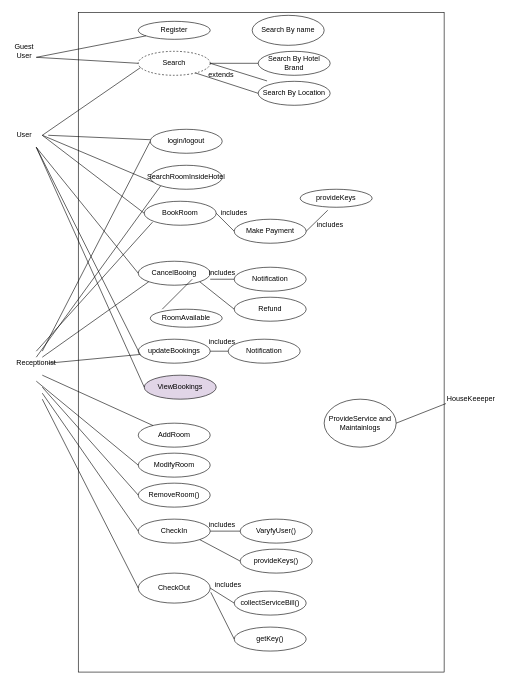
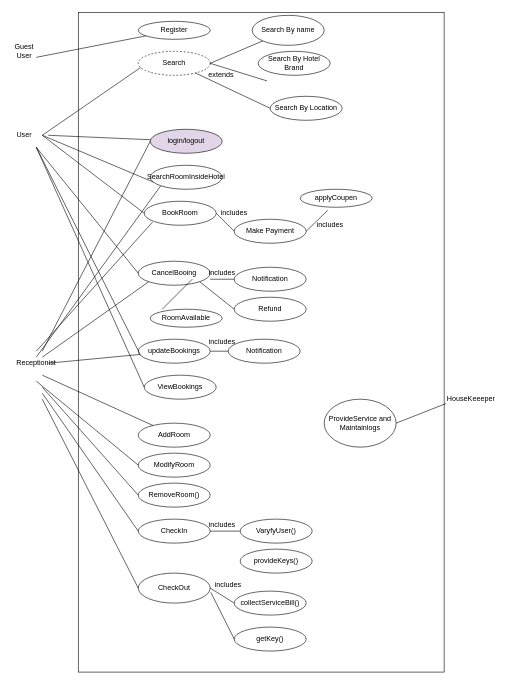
  <mxCell id="0" />
  <mxCell id="1" parent="0" />
  <mxCell id="2" value="" style="rounded=0;whiteSpace=wrap;html=1;" vertex="1" parent="1"><mxGeometry x="130" y="20" width="610" height="1100" as="geometry" /></mxCell>
  <mxCell id="3" value="Guest User" style="text;html=1;strokeColor=none;fillColor=none;align=center;verticalAlign=middle;whiteSpace=wrap;rounded=0;" vertex="1" parent="1"><mxGeometry x="20" y="75" width="40" height="20" as="geometry" /></mxCell>
  <mxCell id="4" value="Register" style="ellipse;whiteSpace=wrap;html=1;" vertex="1" parent="1"><mxGeometry x="230" y="35" width="120" height="30" as="geometry" /></mxCell>
  <mxCell id="5" value="Search" style="ellipse;whiteSpace=wrap;html=1;dashed=1;" vertex="1" parent="1"><mxGeometry x="230" y="85" width="120" height="40" as="geometry" /></mxCell>
  <mxCell id="6" value="Search By name" style="ellipse;whiteSpace=wrap;html=1;" vertex="1" parent="1"><mxGeometry x="420" y="25" width="120" height="50" as="geometry" /></mxCell>
  <mxCell id="7" value="Search By Hotel Brand" style="ellipse;whiteSpace=wrap;html=1;" vertex="1" parent="1"><mxGeometry x="430" y="85" width="120" height="40" as="geometry" /></mxCell>
- <mxCell id="8" value="Search By Location" style="ellipse;whiteSpace=wrap;html=1;" vertex="1" parent="1"><mxGeometry x="430" y="135" width="120" height="40" as="geometry" /></mxCell>
- <mxCell id="9" value="" style="endArrow=none;html=1;exitX=1;exitY=0.5;exitDx=0;exitDy=0;" edge="1" parent="1" source="5" target="7"><mxGeometry width="50" height="50" relative="1" as="geometry"><mxPoint x="380" y="185" as="sourcePoint" /><mxPoint x="430" y="135" as="targetPoint" /></mxGeometry></mxCell>
+ <mxCell id="8" value="Search By Location" style="ellipse;whiteSpace=wrap;html=1;" vertex="1" parent="1"><mxGeometry x="450" y="160" width="120" height="40" as="geometry" /></mxCell>
+ <mxCell id="9" value="" style="endArrow=none;html=1;entryX=0;entryY=1;entryDx=0;entryDy=0;exitX=1;exitY=0.5;exitDx=0;exitDy=0;" edge="1" parent="1" source="5" target="6"><mxGeometry width="50" height="50" relative="1" as="geometry"><mxPoint x="380" y="185" as="sourcePoint" /><mxPoint x="430" y="135" as="targetPoint" /></mxGeometry></mxCell>
  <mxCell id="10" value="" style="endArrow=none;html=1;exitX=1;exitY=0.5;exitDx=0;exitDy=0;entryX=0.516;entryY=0.104;entryDx=0;entryDy=0;entryPerimeter=0;" edge="1" parent="1" source="5" target="2"><mxGeometry width="50" height="50" relative="1" as="geometry"><mxPoint x="380" y="185" as="sourcePoint" /><mxPoint x="430" y="135" as="targetPoint" /></mxGeometry></mxCell>
  <mxCell id="11" value="" style="endArrow=none;html=1;exitX=0.792;exitY=0.9;exitDx=0;exitDy=0;exitPerimeter=0;entryX=0;entryY=0.5;entryDx=0;entryDy=0;" edge="1" parent="1" source="5" target="8"><mxGeometry width="50" height="50" relative="1" as="geometry"><mxPoint x="380" y="185" as="sourcePoint" /><mxPoint x="430" y="135" as="targetPoint" /></mxGeometry></mxCell>
  <mxCell id="12" value="extends&amp;nbsp;" style="text;html=1;strokeColor=none;fillColor=none;align=center;verticalAlign=middle;whiteSpace=wrap;rounded=0;" vertex="1" parent="1"><mxGeometry x="350" y="115" width="40" height="20" as="geometry" /></mxCell>
- <mxCell id="13" value="login/logout" style="ellipse;whiteSpace=wrap;html=1;" vertex="1" parent="1"><mxGeometry x="250" y="215" width="120" height="40" as="geometry" /></mxCell>
+ <mxCell id="13" value="login/logout" style="ellipse;whiteSpace=wrap;html=1;fillColor=#e1d5e7;" vertex="1" parent="1"><mxGeometry x="250" y="215" width="120" height="40" as="geometry" /></mxCell>
  <mxCell id="14" value="SearchRoomInsideHotel" style="ellipse;whiteSpace=wrap;html=1;" vertex="1" parent="1"><mxGeometry x="250" y="275" width="120" height="40" as="geometry" /></mxCell>
  <mxCell id="15" value="BookRoom" style="ellipse;whiteSpace=wrap;html=1;" vertex="1" parent="1"><mxGeometry x="240" y="335" width="120" height="40" as="geometry" /></mxCell>
  <mxCell id="16" value="Make Payment" style="ellipse;whiteSpace=wrap;html=1;" vertex="1" parent="1"><mxGeometry x="390" y="365" width="120" height="40" as="geometry" /></mxCell>
  <mxCell id="17" value="" style="endArrow=none;html=1;exitX=1;exitY=0.5;exitDx=0;exitDy=0;entryX=0;entryY=0.5;entryDx=0;entryDy=0;" edge="1" parent="1" source="15" target="16"><mxGeometry width="50" height="50" relative="1" as="geometry"><mxPoint x="380" y="285" as="sourcePoint" /><mxPoint x="430" y="235" as="targetPoint" /></mxGeometry></mxCell>
  <mxCell id="18" value="includes" style="text;html=1;strokeColor=none;fillColor=none;align=center;verticalAlign=middle;whiteSpace=wrap;rounded=0;" vertex="1" parent="1"><mxGeometry x="370" y="345" width="40" height="20" as="geometry" /></mxCell>
- <mxCell id="19" value="provideKeys" style="ellipse;whiteSpace=wrap;html=1;" vertex="1" parent="1"><mxGeometry x="500" y="315" width="120" height="30" as="geometry" /></mxCell>
+ <mxCell id="19" value="applyCoupen" style="ellipse;whiteSpace=wrap;html=1;" vertex="1" parent="1"><mxGeometry x="500" y="315" width="120" height="30" as="geometry" /></mxCell>
  <mxCell id="20" value="" style="endArrow=none;html=1;entryX=0.383;entryY=1.167;entryDx=0;entryDy=0;entryPerimeter=0;exitX=1;exitY=0.5;exitDx=0;exitDy=0;" edge="1" parent="1" source="16" target="19"><mxGeometry width="50" height="50" relative="1" as="geometry"><mxPoint x="500" y="385" as="sourcePoint" /><mxPoint x="550" y="335" as="targetPoint" /></mxGeometry></mxCell>
  <mxCell id="21" value="includes" style="text;html=1;strokeColor=none;fillColor=none;align=center;verticalAlign=middle;whiteSpace=wrap;rounded=0;" vertex="1" parent="1"><mxGeometry x="530" y="365" width="40" height="20" as="geometry" /></mxCell>
  <mxCell id="22" value="CancelBooing" style="ellipse;whiteSpace=wrap;html=1;" vertex="1" parent="1"><mxGeometry x="230" y="435" width="120" height="40" as="geometry" /></mxCell>
  <mxCell id="23" value="Notification" style="ellipse;whiteSpace=wrap;html=1;" vertex="1" parent="1"><mxGeometry x="390" y="445" width="120" height="40" as="geometry" /></mxCell>
  <mxCell id="24" value="Refund" style="ellipse;whiteSpace=wrap;html=1;" vertex="1" parent="1"><mxGeometry x="390" y="495" width="120" height="40" as="geometry" /></mxCell>
  <mxCell id="25" value="RoomAvailable" style="ellipse;whiteSpace=wrap;html=1;" vertex="1" parent="1"><mxGeometry x="250" y="515" width="120" height="30" as="geometry" /></mxCell>
  <mxCell id="26" value="" style="endArrow=none;html=1;" edge="1" parent="1"><mxGeometry width="50" height="50" relative="1" as="geometry"><mxPoint x="270" y="515" as="sourcePoint" /><mxPoint x="320" y="465" as="targetPoint" /></mxGeometry></mxCell>
  <mxCell id="27" value="" style="endArrow=none;html=1;entryX=1;entryY=1;entryDx=0;entryDy=0;" edge="1" parent="1" target="22"><mxGeometry width="50" height="50" relative="1" as="geometry"><mxPoint x="390" y="515" as="sourcePoint" /><mxPoint x="440" y="465" as="targetPoint" /></mxGeometry></mxCell>
  <mxCell id="28" value="" style="endArrow=none;html=1;entryX=0;entryY=1;entryDx=0;entryDy=0;" edge="1" parent="1" target="29"><mxGeometry width="50" height="50" relative="1" as="geometry"><mxPoint x="390" y="465" as="sourcePoint" /><mxPoint x="440" y="415" as="targetPoint" /></mxGeometry></mxCell>
  <mxCell id="29" value="includes" style="text;html=1;strokeColor=none;fillColor=none;align=center;verticalAlign=middle;whiteSpace=wrap;rounded=0;" vertex="1" parent="1"><mxGeometry x="350" y="445" width="40" height="20" as="geometry" /></mxCell>
  <mxCell id="30" value="updateBookings" style="ellipse;whiteSpace=wrap;html=1;" vertex="1" parent="1"><mxGeometry x="230" y="565" width="120" height="40" as="geometry" /></mxCell>
  <mxCell id="31" value="Notification" style="ellipse;whiteSpace=wrap;html=1;" vertex="1" parent="1"><mxGeometry x="380" y="565" width="120" height="40" as="geometry" /></mxCell>
  <mxCell id="32" value="includes" style="text;html=1;strokeColor=none;fillColor=none;align=center;verticalAlign=middle;whiteSpace=wrap;rounded=0;" vertex="1" parent="1"><mxGeometry x="350" y="560" width="40" height="20" as="geometry" /></mxCell>
  <mxCell id="33" value="" style="endArrow=none;html=1;" edge="1" parent="1" target="30"><mxGeometry width="50" height="50" relative="1" as="geometry"><mxPoint x="380" y="585" as="sourcePoint" /><mxPoint x="430" y="535" as="targetPoint" /></mxGeometry></mxCell>
- <mxCell id="34" value="ViewBookings" style="ellipse;whiteSpace=wrap;html=1;fillColor=#e1d5e7;" vertex="1" parent="1"><mxGeometry x="240" y="625" width="120" height="40" as="geometry" /></mxCell>
+ <mxCell id="34" value="ViewBookings" style="ellipse;whiteSpace=wrap;html=1;" vertex="1" parent="1"><mxGeometry x="240" y="625" width="120" height="40" as="geometry" /></mxCell>
  <mxCell id="35" value="AddRoom" style="ellipse;whiteSpace=wrap;html=1;" vertex="1" parent="1"><mxGeometry x="230" y="705" width="120" height="40" as="geometry" /></mxCell>
  <mxCell id="36" value="ModifyRoom" style="ellipse;whiteSpace=wrap;html=1;" vertex="1" parent="1"><mxGeometry x="230" y="755" width="120" height="40" as="geometry" /></mxCell>
  <mxCell id="37" value="RemoveRoom()" style="ellipse;whiteSpace=wrap;html=1;" vertex="1" parent="1"><mxGeometry x="230" y="805" width="120" height="40" as="geometry" /></mxCell>
  <mxCell id="38" value="CheckIn" style="ellipse;whiteSpace=wrap;html=1;" vertex="1" parent="1"><mxGeometry x="230" y="865" width="120" height="40" as="geometry" /></mxCell>
  <mxCell id="39" value="CheckOut" style="ellipse;whiteSpace=wrap;html=1;" vertex="1" parent="1"><mxGeometry x="230" y="955" width="120" height="50" as="geometry" /></mxCell>
  <mxCell id="40" value="VaryfyUser()" style="ellipse;whiteSpace=wrap;html=1;" vertex="1" parent="1"><mxGeometry x="400" y="865" width="120" height="40" as="geometry" /></mxCell>
  <mxCell id="41" value="provideKeys()" style="ellipse;whiteSpace=wrap;html=1;" vertex="1" parent="1"><mxGeometry x="400" y="915" width="120" height="40" as="geometry" /></mxCell>
  <mxCell id="42" value="collectServiceBill()" style="ellipse;whiteSpace=wrap;html=1;" vertex="1" parent="1"><mxGeometry x="390" y="985" width="120" height="40" as="geometry" /></mxCell>
  <mxCell id="43" value="getKey()" style="ellipse;whiteSpace=wrap;html=1;" vertex="1" parent="1"><mxGeometry x="390" y="1045" width="120" height="40" as="geometry" /></mxCell>
  <mxCell id="44" value="" style="endArrow=none;html=1;entryX=1;entryY=0.5;entryDx=0;entryDy=0;" edge="1" parent="1" target="38"><mxGeometry width="50" height="50" relative="1" as="geometry"><mxPoint x="400" y="885" as="sourcePoint" /><mxPoint x="450" y="835" as="targetPoint" /></mxGeometry></mxCell>
- <mxCell id="45" value="" style="endArrow=none;html=1;exitX=1;exitY=1;exitDx=0;exitDy=0;entryX=0;entryY=0.5;entryDx=0;entryDy=0;" edge="1" parent="1" source="38" target="41"><mxGeometry width="50" height="50" relative="1" as="geometry"><mxPoint x="380" y="985" as="sourcePoint" /><mxPoint x="430" y="935" as="targetPoint" /></mxGeometry></mxCell>
  <mxCell id="46" value="" style="endArrow=none;html=1;entryX=1;entryY=0.5;entryDx=0;entryDy=0;" edge="1" parent="1" target="39"><mxGeometry width="50" height="50" relative="1" as="geometry"><mxPoint x="390" y="1005" as="sourcePoint" /><mxPoint x="440" y="955" as="targetPoint" /></mxGeometry></mxCell>
  <mxCell id="47" value="" style="endArrow=none;html=1;entryX=1.008;entryY=0.64;entryDx=0;entryDy=0;entryPerimeter=0;" edge="1" parent="1" target="39"><mxGeometry width="50" height="50" relative="1" as="geometry"><mxPoint x="390" y="1065" as="sourcePoint" /><mxPoint x="440" y="1015" as="targetPoint" /></mxGeometry></mxCell>
  <mxCell id="48" value="includes" style="text;html=1;strokeColor=none;fillColor=none;align=center;verticalAlign=middle;whiteSpace=wrap;rounded=0;" vertex="1" parent="1"><mxGeometry x="350" y="865" width="40" height="20" as="geometry" /></mxCell>
  <mxCell id="49" value="includes" style="text;html=1;strokeColor=none;fillColor=none;align=center;verticalAlign=middle;whiteSpace=wrap;rounded=0;" vertex="1" parent="1"><mxGeometry x="360" y="965" width="40" height="20" as="geometry" /></mxCell>
  <mxCell id="50" value="User" style="text;html=1;strokeColor=none;fillColor=none;align=center;verticalAlign=middle;whiteSpace=wrap;rounded=0;" vertex="1" parent="1"><mxGeometry x="20" y="215" width="40" height="20" as="geometry" /></mxCell>
  <mxCell id="51" value="" style="endArrow=none;html=1;" edge="1" parent="1" target="4"><mxGeometry width="50" height="50" relative="1" as="geometry"><mxPoint x="60" y="95" as="sourcePoint" /><mxPoint x="110" y="45" as="targetPoint" /></mxGeometry></mxCell>
- <mxCell id="52" value="" style="endArrow=none;html=1;exitX=1;exitY=1;exitDx=0;exitDy=0;entryX=0;entryY=0.5;entryDx=0;entryDy=0;" edge="1" parent="1" source="3" target="5"><mxGeometry width="50" height="50" relative="1" as="geometry"><mxPoint x="380" y="235" as="sourcePoint" /><mxPoint x="430" y="185" as="targetPoint" /></mxGeometry></mxCell>
  <mxCell id="53" value="" style="endArrow=none;html=1;entryX=0.033;entryY=0.675;entryDx=0;entryDy=0;entryPerimeter=0;" edge="1" parent="1" target="5"><mxGeometry width="50" height="50" relative="1" as="geometry"><mxPoint x="70" y="225" as="sourcePoint" /><mxPoint x="120" y="175" as="targetPoint" /></mxGeometry></mxCell>
  <mxCell id="54" value="" style="endArrow=none;html=1;" edge="1" parent="1" target="13"><mxGeometry width="50" height="50" relative="1" as="geometry"><mxPoint x="80" y="225" as="sourcePoint" /><mxPoint x="120" y="195" as="targetPoint" /></mxGeometry></mxCell>
  <mxCell id="55" value="" style="endArrow=none;html=1;entryX=0.042;entryY=0.7;entryDx=0;entryDy=0;entryPerimeter=0;" edge="1" parent="1" target="14"><mxGeometry width="50" height="50" relative="1" as="geometry"><mxPoint x="70" y="225" as="sourcePoint" /><mxPoint x="120" y="175" as="targetPoint" /></mxGeometry></mxCell>
  <mxCell id="56" value="" style="endArrow=none;html=1;entryX=0;entryY=0.5;entryDx=0;entryDy=0;" edge="1" parent="1" target="15"><mxGeometry width="50" height="50" relative="1" as="geometry"><mxPoint x="70" y="225" as="sourcePoint" /><mxPoint x="120" y="175" as="targetPoint" /></mxGeometry></mxCell>
  <mxCell id="57" value="" style="endArrow=none;html=1;entryX=0;entryY=0.5;entryDx=0;entryDy=0;" edge="1" parent="1" target="22"><mxGeometry width="50" height="50" relative="1" as="geometry"><mxPoint x="60" y="245" as="sourcePoint" /><mxPoint x="430" y="385" as="targetPoint" /></mxGeometry></mxCell>
  <mxCell id="58" value="" style="endArrow=none;html=1;entryX=0.033;entryY=0.675;entryDx=0;entryDy=0;entryPerimeter=0;" edge="1" parent="1" target="30"><mxGeometry width="50" height="50" relative="1" as="geometry"><mxPoint x="60" y="245" as="sourcePoint" /><mxPoint x="430" y="385" as="targetPoint" /></mxGeometry></mxCell>
  <mxCell id="59" value="" style="endArrow=none;html=1;entryX=0;entryY=0.5;entryDx=0;entryDy=0;" edge="1" parent="1" target="34"><mxGeometry width="50" height="50" relative="1" as="geometry"><mxPoint x="60" y="245" as="sourcePoint" /><mxPoint x="430" y="385" as="targetPoint" /></mxGeometry></mxCell>
  <mxCell id="60" value="Receptionist" style="text;html=1;strokeColor=none;fillColor=none;align=center;verticalAlign=middle;whiteSpace=wrap;rounded=0;" vertex="1" parent="1"><mxGeometry x="40" y="595" width="40" height="20" as="geometry" /></mxCell>
  <mxCell id="61" value="" style="endArrow=none;html=1;entryX=0;entryY=0.5;entryDx=0;entryDy=0;" edge="1" parent="1" target="13"><mxGeometry width="50" height="50" relative="1" as="geometry"><mxPoint x="70" y="585" as="sourcePoint" /><mxPoint x="430" y="385" as="targetPoint" /></mxGeometry></mxCell>
  <mxCell id="62" value="" style="endArrow=none;html=1;entryX=0;entryY=1;entryDx=0;entryDy=0;" edge="1" parent="1" target="14"><mxGeometry width="50" height="50" relative="1" as="geometry"><mxPoint x="60" y="595" as="sourcePoint" /><mxPoint x="110" y="545" as="targetPoint" /></mxGeometry></mxCell>
  <mxCell id="63" value="" style="endArrow=none;html=1;entryX=0.203;entryY=0.318;entryDx=0;entryDy=0;entryPerimeter=0;" edge="1" parent="1" target="2"><mxGeometry width="50" height="50" relative="1" as="geometry"><mxPoint x="60" y="585" as="sourcePoint" /><mxPoint x="430" y="385" as="targetPoint" /></mxGeometry></mxCell>
  <mxCell id="64" value="" style="endArrow=none;html=1;entryX=0;entryY=1;entryDx=0;entryDy=0;" edge="1" parent="1" target="22"><mxGeometry width="50" height="50" relative="1" as="geometry"><mxPoint x="70" y="595" as="sourcePoint" /><mxPoint x="120" y="545" as="targetPoint" /></mxGeometry></mxCell>
  <mxCell id="65" value="" style="endArrow=none;html=1;" edge="1" parent="1" target="30"><mxGeometry width="50" height="50" relative="1" as="geometry"><mxPoint x="80" y="605" as="sourcePoint" /><mxPoint x="130" y="555" as="targetPoint" /></mxGeometry></mxCell>
  <mxCell id="66" value="" style="endArrow=none;html=1;" edge="1" parent="1" target="35"><mxGeometry width="50" height="50" relative="1" as="geometry"><mxPoint x="70" y="625" as="sourcePoint" /><mxPoint x="110" y="595" as="targetPoint" /></mxGeometry></mxCell>
  <mxCell id="67" value="" style="endArrow=none;html=1;entryX=0;entryY=0.5;entryDx=0;entryDy=0;" edge="1" parent="1" target="36"><mxGeometry width="50" height="50" relative="1" as="geometry"><mxPoint x="60" y="635" as="sourcePoint" /><mxPoint x="100" y="615" as="targetPoint" /></mxGeometry></mxCell>
  <mxCell id="68" value="" style="endArrow=none;html=1;entryX=0;entryY=0.5;entryDx=0;entryDy=0;" edge="1" parent="1" target="37"><mxGeometry width="50" height="50" relative="1" as="geometry"><mxPoint x="70" y="645" as="sourcePoint" /><mxPoint x="120" y="595" as="targetPoint" /></mxGeometry></mxCell>
  <mxCell id="69" value="" style="endArrow=none;html=1;entryX=0;entryY=0.5;entryDx=0;entryDy=0;" edge="1" parent="1" target="38"><mxGeometry width="50" height="50" relative="1" as="geometry"><mxPoint x="70" y="655" as="sourcePoint" /><mxPoint x="120" y="605" as="targetPoint" /></mxGeometry></mxCell>
  <mxCell id="70" value="" style="endArrow=none;html=1;entryX=0;entryY=0.5;entryDx=0;entryDy=0;" edge="1" parent="1" target="39"><mxGeometry width="50" height="50" relative="1" as="geometry"><mxPoint x="70" y="665" as="sourcePoint" /><mxPoint x="120" y="615" as="targetPoint" /></mxGeometry></mxCell>
  <mxCell id="71" value="HouseKeeeper" style="text;html=1;strokeColor=none;fillColor=none;align=center;verticalAlign=middle;whiteSpace=wrap;rounded=0;" vertex="1" parent="1"><mxGeometry x="750" y="655" width="70" height="20" as="geometry" /></mxCell>
  <mxCell id="72" value="ProvideService and Maintainlogs" style="ellipse;whiteSpace=wrap;html=1;" vertex="1" parent="1"><mxGeometry x="540" y="665" width="120" height="80" as="geometry" /></mxCell>
  <mxCell id="73" value="" style="endArrow=none;html=1;entryX=1.005;entryY=0.593;entryDx=0;entryDy=0;entryPerimeter=0;" edge="1" parent="1" target="2"><mxGeometry width="50" height="50" relative="1" as="geometry"><mxPoint x="660" y="705" as="sourcePoint" /><mxPoint x="710" y="655" as="targetPoint" /></mxGeometry></mxCell>
